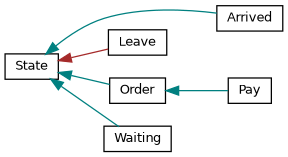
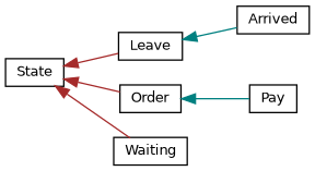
  digraph {
    rankdir=LR
    node [color=black fillcolor=white fontname=Helvetica fontsize=10 shape=record style=filled]
    edge [color=teal dir=back fontname=Helvetica fontsize=10 labelfontname=Helvetica labelfontsize=10 style=solid]
    n1 [height=0.2 label=State width=0.4]
    n2 [height=0.2 label=Arrived width=0.4]
    n3 [height=0.2 label=Leave width=0.4]
    n4 [height=0.2 label=Order width=0.4]
    n5 [height=0.2 label=Waiting width=0.4]
    n6 [height=0.2 label=Pay width=0.4]
-   n1 -> n2
+   n3 -> n2
    n1 -> n3 [color=brown]
-   n1 -> n4
-   n1 -> n5
+   n1 -> n4 [color=brown]
+   n1 -> n5 [color=brown]
    n4 -> n6
  }
